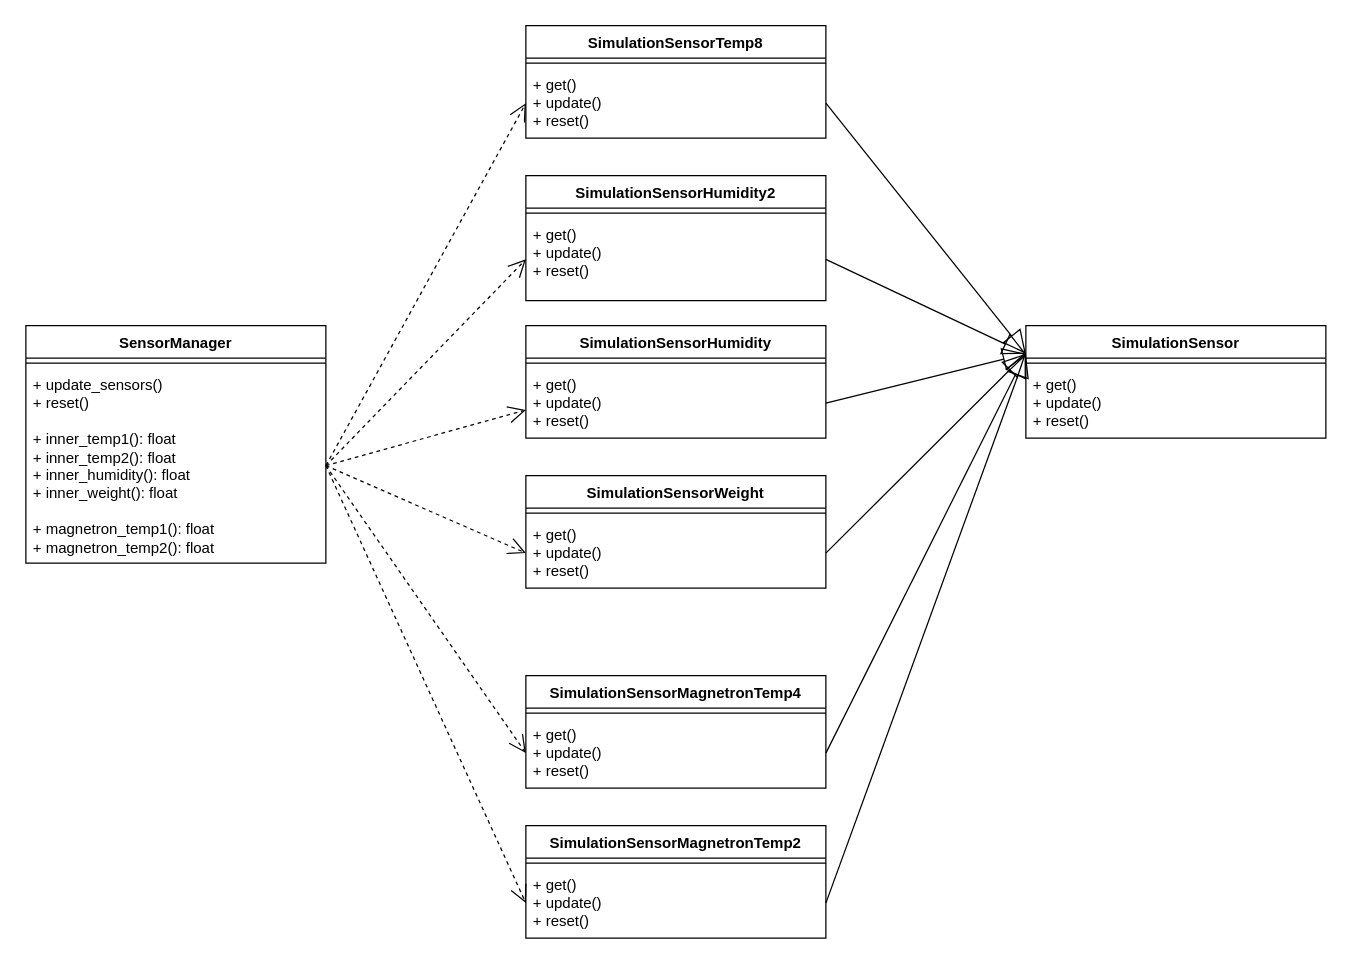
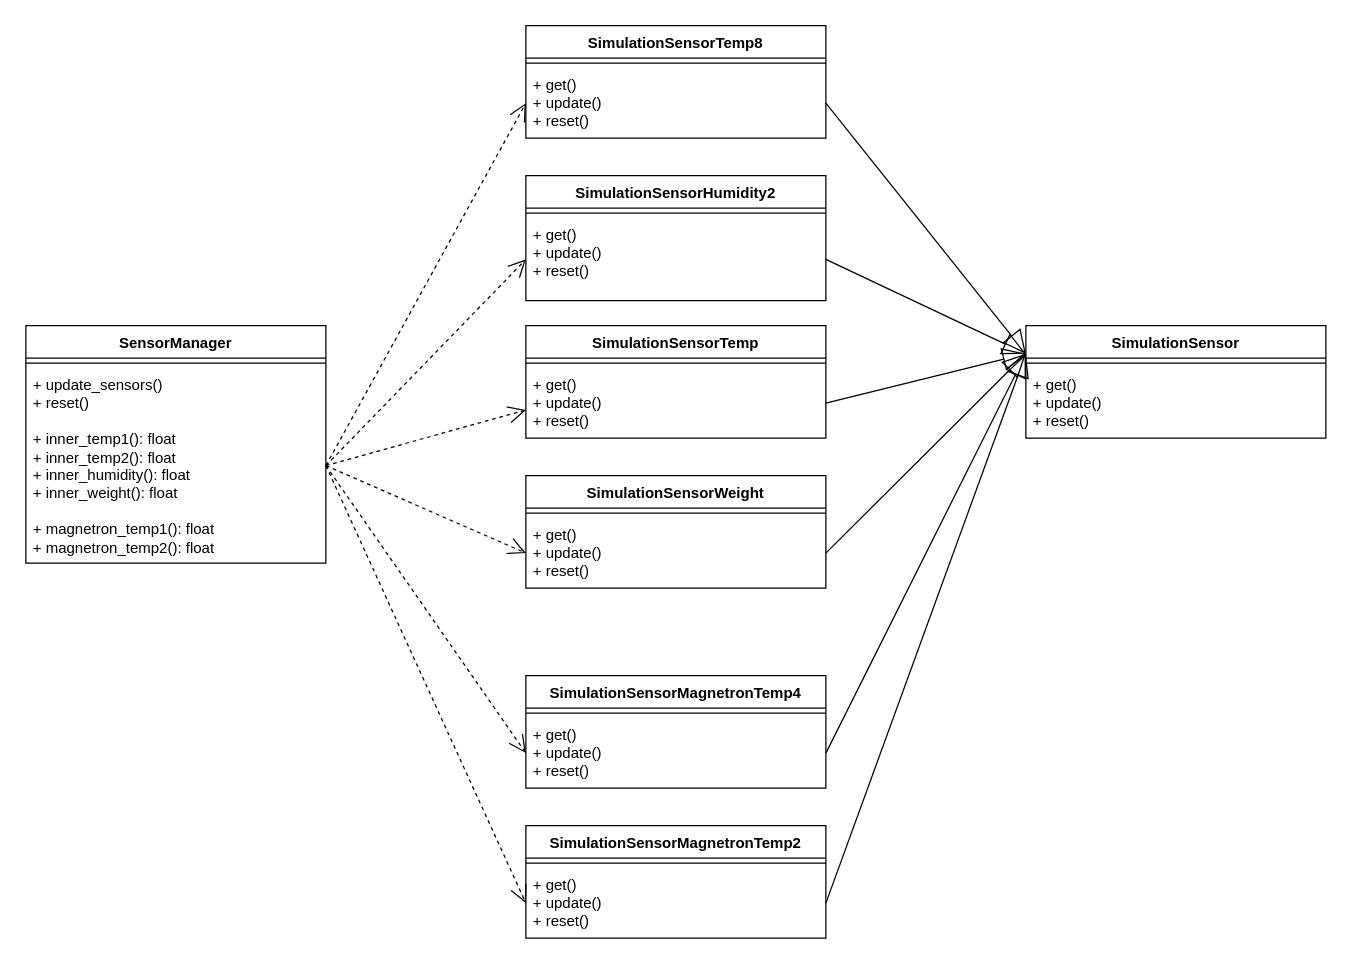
  <mxCell id="0" />
  <mxCell id="1" parent="0" />
  <mxCell id="2" value="SensorManager" style="swimlane;fontStyle=1;align=center;verticalAlign=top;childLayout=stackLayout;horizontal=1;startSize=26;horizontalStack=0;resizeParent=1;resizeParentMax=0;resizeLast=0;collapsible=1;marginBottom=0;whiteSpace=wrap;html=1;" vertex="1" parent="1"><mxGeometry x="20" y="260" width="240" height="190" as="geometry" /></mxCell>
  <mxCell id="3" value="" style="line;strokeWidth=1;fillColor=none;align=left;verticalAlign=middle;spacingTop=-1;spacingLeft=3;spacingRight=3;rotatable=0;labelPosition=right;points=[];portConstraint=eastwest;strokeColor=inherit;" vertex="1" parent="2"><mxGeometry y="26" width="240" height="8" as="geometry" /></mxCell>
  <mxCell id="4" value="&lt;div&gt;+ update_sensors()&lt;/div&gt;&lt;div&gt;+ reset()&lt;/div&gt;&lt;div&gt;&lt;br&gt;&lt;/div&gt;&lt;div&gt;+ inner_temp1(): float&lt;/div&gt;&lt;div&gt;&lt;div&gt;+ inner_temp2(): float&lt;/div&gt;&lt;div&gt;&lt;div&gt;+ inner_humidity(): float&lt;/div&gt;&lt;div&gt;+ inner_weight(): float&lt;/div&gt;&lt;div&gt;&lt;br&gt;&lt;div&gt;&lt;div&gt;+ magnetron_temp1(): float&lt;div&gt;+ magnetron_temp2(): float&lt;/div&gt;&lt;/div&gt;&lt;/div&gt;&lt;/div&gt;&lt;/div&gt;&lt;/div&gt;" style="text;strokeColor=none;fillColor=none;align=left;verticalAlign=top;spacingLeft=4;spacingRight=4;overflow=hidden;rotatable=0;points=[[0,0.5],[1,0.5]];portConstraint=eastwest;whiteSpace=wrap;html=1;" vertex="1" parent="2"><mxGeometry y="34" width="240" height="156" as="geometry" /></mxCell>
  <mxCell id="5" value="SimulationSensorTemp8" style="swimlane;fontStyle=1;align=center;verticalAlign=top;childLayout=stackLayout;horizontal=1;startSize=26;horizontalStack=0;resizeParent=1;resizeParentMax=0;resizeLast=0;collapsible=1;marginBottom=0;whiteSpace=wrap;html=1;" vertex="1" parent="1"><mxGeometry x="420" y="20" width="240" height="90" as="geometry" /></mxCell>
  <mxCell id="6" value="" style="line;strokeWidth=1;fillColor=none;align=left;verticalAlign=middle;spacingTop=-1;spacingLeft=3;spacingRight=3;rotatable=0;labelPosition=right;points=[];portConstraint=eastwest;strokeColor=inherit;" vertex="1" parent="5"><mxGeometry y="26" width="240" height="8" as="geometry" /></mxCell>
  <mxCell id="7" value="&lt;div&gt;+ get()&lt;/div&gt;&lt;div&gt;+ update()&lt;/div&gt;&lt;div&gt;+ reset()&lt;/div&gt;" style="text;strokeColor=none;fillColor=none;align=left;verticalAlign=top;spacingLeft=4;spacingRight=4;overflow=hidden;rotatable=0;points=[[0,0.5],[1,0.5]];portConstraint=eastwest;whiteSpace=wrap;html=1;" vertex="1" parent="5"><mxGeometry y="34" width="240" height="56" as="geometry" /></mxCell>
  <mxCell id="8" value="SimulationSensorHumidity2" style="swimlane;fontStyle=1;align=center;verticalAlign=top;childLayout=stackLayout;horizontal=1;startSize=26;horizontalStack=0;resizeParent=1;resizeParentMax=0;resizeLast=0;collapsible=1;marginBottom=0;whiteSpace=wrap;html=1;" vertex="1" parent="1"><mxGeometry x="420" y="140" width="240" height="100" as="geometry" /></mxCell>
  <mxCell id="9" value="" style="line;strokeWidth=1;fillColor=none;align=left;verticalAlign=middle;spacingTop=-1;spacingLeft=3;spacingRight=3;rotatable=0;labelPosition=right;points=[];portConstraint=eastwest;strokeColor=inherit;" vertex="1" parent="8"><mxGeometry y="26" width="240" height="8" as="geometry" /></mxCell>
  <mxCell id="10" value="&lt;div&gt;+ get()&lt;/div&gt;&lt;div&gt;+ update()&lt;/div&gt;&lt;div&gt;+ reset()&lt;/div&gt;" style="text;strokeColor=none;fillColor=none;align=left;verticalAlign=top;spacingLeft=4;spacingRight=4;overflow=hidden;rotatable=0;points=[[0,0.5],[1,0.5]];portConstraint=eastwest;whiteSpace=wrap;html=1;" vertex="1" parent="8"><mxGeometry y="34" width="240" height="66" as="geometry" /></mxCell>
- <mxCell id="11" value="SimulationSensorHumidity" style="swimlane;fontStyle=1;align=center;verticalAlign=top;childLayout=stackLayout;horizontal=1;startSize=26;horizontalStack=0;resizeParent=1;resizeParentMax=0;resizeLast=0;collapsible=1;marginBottom=0;whiteSpace=wrap;html=1;" vertex="1" parent="1"><mxGeometry x="420" y="260" width="240" height="90" as="geometry" /></mxCell>
+ <mxCell id="11" value="SimulationSensorTemp" style="swimlane;fontStyle=1;align=center;verticalAlign=top;childLayout=stackLayout;horizontal=1;startSize=26;horizontalStack=0;resizeParent=1;resizeParentMax=0;resizeLast=0;collapsible=1;marginBottom=0;whiteSpace=wrap;html=1;" vertex="1" parent="1"><mxGeometry x="420" y="260" width="240" height="90" as="geometry" /></mxCell>
  <mxCell id="12" value="" style="line;strokeWidth=1;fillColor=none;align=left;verticalAlign=middle;spacingTop=-1;spacingLeft=3;spacingRight=3;rotatable=0;labelPosition=right;points=[];portConstraint=eastwest;strokeColor=inherit;" vertex="1" parent="11"><mxGeometry y="26" width="240" height="8" as="geometry" /></mxCell>
  <mxCell id="13" value="&lt;div&gt;+ get()&lt;/div&gt;&lt;div&gt;+ update()&lt;/div&gt;&lt;div&gt;+ reset()&lt;/div&gt;" style="text;strokeColor=none;fillColor=none;align=left;verticalAlign=top;spacingLeft=4;spacingRight=4;overflow=hidden;rotatable=0;points=[[0,0.5],[1,0.5]];portConstraint=eastwest;whiteSpace=wrap;html=1;" vertex="1" parent="11"><mxGeometry y="34" width="240" height="56" as="geometry" /></mxCell>
  <mxCell id="14" value="SimulationSensorWeight" style="swimlane;fontStyle=1;align=center;verticalAlign=top;childLayout=stackLayout;horizontal=1;startSize=26;horizontalStack=0;resizeParent=1;resizeParentMax=0;resizeLast=0;collapsible=1;marginBottom=0;whiteSpace=wrap;html=1;" vertex="1" parent="1"><mxGeometry x="420" y="380" width="240" height="90" as="geometry" /></mxCell>
  <mxCell id="15" value="" style="line;strokeWidth=1;fillColor=none;align=left;verticalAlign=middle;spacingTop=-1;spacingLeft=3;spacingRight=3;rotatable=0;labelPosition=right;points=[];portConstraint=eastwest;strokeColor=inherit;" vertex="1" parent="14"><mxGeometry y="26" width="240" height="8" as="geometry" /></mxCell>
  <mxCell id="16" value="&lt;div&gt;+ get()&lt;/div&gt;&lt;div&gt;+ update()&lt;/div&gt;&lt;div&gt;+ reset()&lt;/div&gt;" style="text;strokeColor=none;fillColor=none;align=left;verticalAlign=top;spacingLeft=4;spacingRight=4;overflow=hidden;rotatable=0;points=[[0,0.5],[1,0.5]];portConstraint=eastwest;whiteSpace=wrap;html=1;" vertex="1" parent="14"><mxGeometry y="34" width="240" height="56" as="geometry" /></mxCell>
  <mxCell id="17" value="SimulationSensorMagnetronTemp4" style="swimlane;fontStyle=1;align=center;verticalAlign=top;childLayout=stackLayout;horizontal=1;startSize=26;horizontalStack=0;resizeParent=1;resizeParentMax=0;resizeLast=0;collapsible=1;marginBottom=0;whiteSpace=wrap;html=1;" vertex="1" parent="1"><mxGeometry x="420" y="540" width="240" height="90" as="geometry" /></mxCell>
  <mxCell id="18" value="" style="line;strokeWidth=1;fillColor=none;align=left;verticalAlign=middle;spacingTop=-1;spacingLeft=3;spacingRight=3;rotatable=0;labelPosition=right;points=[];portConstraint=eastwest;strokeColor=inherit;" vertex="1" parent="17"><mxGeometry y="26" width="240" height="8" as="geometry" /></mxCell>
  <mxCell id="19" value="&lt;div&gt;+ get()&lt;/div&gt;&lt;div&gt;+ update()&lt;/div&gt;&lt;div&gt;+ reset()&lt;/div&gt;" style="text;strokeColor=none;fillColor=none;align=left;verticalAlign=top;spacingLeft=4;spacingRight=4;overflow=hidden;rotatable=0;points=[[0,0.5],[1,0.5]];portConstraint=eastwest;whiteSpace=wrap;html=1;" vertex="1" parent="17"><mxGeometry y="34" width="240" height="56" as="geometry" /></mxCell>
  <mxCell id="20" value="&lt;div&gt;SimulationSensorMagnetronTemp2&lt;/div&gt;" style="swimlane;fontStyle=1;align=center;verticalAlign=top;childLayout=stackLayout;horizontal=1;startSize=26;horizontalStack=0;resizeParent=1;resizeParentMax=0;resizeLast=0;collapsible=1;marginBottom=0;whiteSpace=wrap;html=1;" vertex="1" parent="1"><mxGeometry x="420" y="660" width="240" height="90" as="geometry" /></mxCell>
  <mxCell id="21" value="" style="line;strokeWidth=1;fillColor=none;align=left;verticalAlign=middle;spacingTop=-1;spacingLeft=3;spacingRight=3;rotatable=0;labelPosition=right;points=[];portConstraint=eastwest;strokeColor=inherit;" vertex="1" parent="20"><mxGeometry y="26" width="240" height="8" as="geometry" /></mxCell>
  <mxCell id="22" value="&lt;div&gt;+ get()&lt;/div&gt;&lt;div&gt;+ update()&lt;/div&gt;&lt;div&gt;+ reset()&lt;/div&gt;" style="text;strokeColor=none;fillColor=none;align=left;verticalAlign=top;spacingLeft=4;spacingRight=4;overflow=hidden;rotatable=0;points=[[0,0.5],[1,0.5]];portConstraint=eastwest;whiteSpace=wrap;html=1;" vertex="1" parent="20"><mxGeometry y="34" width="240" height="56" as="geometry" /></mxCell>
  <mxCell id="23" value="SimulationSensor" style="swimlane;fontStyle=1;align=center;verticalAlign=top;childLayout=stackLayout;horizontal=1;startSize=26;horizontalStack=0;resizeParent=1;resizeParentMax=0;resizeLast=0;collapsible=1;marginBottom=0;whiteSpace=wrap;html=1;" vertex="1" parent="1"><mxGeometry x="820" y="260" width="240" height="90" as="geometry" /></mxCell>
  <mxCell id="24" value="" style="line;strokeWidth=1;fillColor=none;align=left;verticalAlign=middle;spacingTop=-1;spacingLeft=3;spacingRight=3;rotatable=0;labelPosition=right;points=[];portConstraint=eastwest;strokeColor=inherit;" vertex="1" parent="23"><mxGeometry y="26" width="240" height="8" as="geometry" /></mxCell>
  <mxCell id="25" value="&lt;div&gt;+ get()&lt;/div&gt;&lt;div&gt;+ update()&lt;/div&gt;&lt;div&gt;+ reset()&lt;/div&gt;" style="text;strokeColor=none;fillColor=none;align=left;verticalAlign=top;spacingLeft=4;spacingRight=4;overflow=hidden;rotatable=0;points=[[0,0.5],[1,0.5]];portConstraint=eastwest;whiteSpace=wrap;html=1;" vertex="1" parent="23"><mxGeometry y="34" width="240" height="56" as="geometry" /></mxCell>
  <mxCell id="26" value="" style="endArrow=open;endSize=12;dashed=1;html=1;rounded=0;exitX=1;exitY=0.5;exitDx=0;exitDy=0;entryX=0;entryY=0.5;entryDx=0;entryDy=0;" edge="1" parent="1" source="4" target="7"><mxGeometry width="160" relative="1" as="geometry"><mxPoint x="300" y="280" as="sourcePoint" /><mxPoint x="560" y="310" as="targetPoint" /></mxGeometry></mxCell>
  <mxCell id="27" value="" style="endArrow=open;endSize=12;dashed=1;html=1;rounded=0;exitX=1;exitY=0.5;exitDx=0;exitDy=0;entryX=0;entryY=0.5;entryDx=0;entryDy=0;" edge="1" parent="1" source="4" target="10"><mxGeometry width="160" relative="1" as="geometry"><mxPoint x="290" y="352" as="sourcePoint" /><mxPoint x="528" y="160" as="targetPoint" /></mxGeometry></mxCell>
  <mxCell id="28" value="" style="endArrow=open;endSize=12;dashed=1;html=1;rounded=0;exitX=1;exitY=0.5;exitDx=0;exitDy=0;entryX=0;entryY=0.75;entryDx=0;entryDy=0;" edge="1" parent="1" source="4" target="11"><mxGeometry width="160" relative="1" as="geometry"><mxPoint x="460" y="382" as="sourcePoint" /><mxPoint x="698" y="190" as="targetPoint" /></mxGeometry></mxCell>
  <mxCell id="29" value="" style="endArrow=open;endSize=12;dashed=1;html=1;rounded=0;entryX=0;entryY=0.5;entryDx=0;entryDy=0;exitX=1;exitY=0.5;exitDx=0;exitDy=0;" edge="1" parent="1" source="4" target="16"><mxGeometry width="160" relative="1" as="geometry"><mxPoint x="190" y="270" as="sourcePoint" /><mxPoint x="598" y="280" as="targetPoint" /></mxGeometry></mxCell>
  <mxCell id="30" value="" style="endArrow=open;endSize=12;dashed=1;html=1;rounded=0;exitX=1;exitY=0.5;exitDx=0;exitDy=0;entryX=0;entryY=0.5;entryDx=0;entryDy=0;" edge="1" parent="1" source="4" target="19"><mxGeometry width="160" relative="1" as="geometry"><mxPoint x="420" y="502" as="sourcePoint" /><mxPoint x="658" y="310" as="targetPoint" /></mxGeometry></mxCell>
  <mxCell id="31" value="" style="endArrow=open;endSize=12;dashed=1;html=1;rounded=0;exitX=1;exitY=0.5;exitDx=0;exitDy=0;entryX=0;entryY=0.5;entryDx=0;entryDy=0;" edge="1" parent="1" source="4" target="22"><mxGeometry width="160" relative="1" as="geometry"><mxPoint x="660" y="622" as="sourcePoint" /><mxPoint x="898" y="430" as="targetPoint" /></mxGeometry></mxCell>
  <mxCell id="32" value="" style="endArrow=block;endSize=16;endFill=0;html=1;rounded=0;exitX=1;exitY=0.5;exitDx=0;exitDy=0;entryX=0;entryY=0.25;entryDx=0;entryDy=0;" edge="1" parent="1" source="7" target="23"><mxGeometry width="160" relative="1" as="geometry"><mxPoint x="690" y="310" as="sourcePoint" /><mxPoint x="850" y="310" as="targetPoint" /></mxGeometry></mxCell>
  <mxCell id="33" value="" style="endArrow=block;endSize=16;endFill=0;html=1;rounded=0;exitX=1;exitY=0.5;exitDx=0;exitDy=0;entryX=0;entryY=0.25;entryDx=0;entryDy=0;" edge="1" parent="1" source="10" target="23"><mxGeometry width="160" relative="1" as="geometry"><mxPoint x="880" y="220" as="sourcePoint" /><mxPoint x="900" y="230" as="targetPoint" /></mxGeometry></mxCell>
  <mxCell id="34" value="" style="endArrow=block;endSize=16;endFill=0;html=1;rounded=0;exitX=1;exitY=0.5;exitDx=0;exitDy=0;entryX=0;entryY=0.25;entryDx=0;entryDy=0;" edge="1" parent="1" source="13" target="23"><mxGeometry width="160" relative="1" as="geometry"><mxPoint x="920" y="260" as="sourcePoint" /><mxPoint x="1160" y="428" as="targetPoint" /></mxGeometry></mxCell>
  <mxCell id="35" value="" style="endArrow=block;endSize=16;endFill=0;html=1;rounded=0;exitX=1;exitY=0.5;exitDx=0;exitDy=0;entryX=0;entryY=0.25;entryDx=0;entryDy=0;" edge="1" parent="1" source="16" target="23"><mxGeometry width="160" relative="1" as="geometry"><mxPoint x="970" y="320" as="sourcePoint" /><mxPoint x="1210" y="488" as="targetPoint" /></mxGeometry></mxCell>
  <mxCell id="36" value="" style="endArrow=block;endSize=16;endFill=0;html=1;rounded=0;exitX=1;exitY=0.5;exitDx=0;exitDy=0;entryX=0;entryY=0.25;entryDx=0;entryDy=0;" edge="1" parent="1" source="19" target="23"><mxGeometry width="160" relative="1" as="geometry"><mxPoint x="1030" y="330" as="sourcePoint" /><mxPoint x="1270" y="498" as="targetPoint" /></mxGeometry></mxCell>
  <mxCell id="37" value="" style="endArrow=block;endSize=16;endFill=0;html=1;rounded=0;exitX=1;exitY=0.5;exitDx=0;exitDy=0;entryX=0;entryY=0.25;entryDx=0;entryDy=0;" edge="1" parent="1" source="22" target="23"><mxGeometry width="160" relative="1" as="geometry"><mxPoint x="910" y="340" as="sourcePoint" /><mxPoint x="1150" y="508" as="targetPoint" /></mxGeometry></mxCell>
